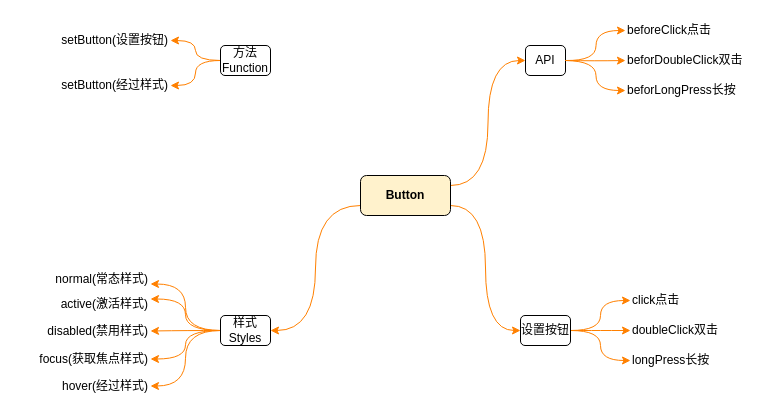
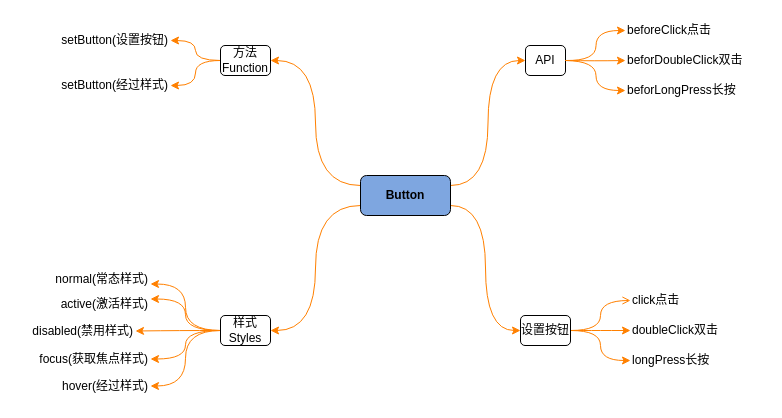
  <mxCell id="0" />
  <mxCell id="1" parent="0" />
  <mxCell id="2" style="edgeStyle=orthogonalEdgeStyle;rounded=0;orthogonalLoop=1;jettySize=auto;html=1;exitX=1;exitY=0.25;exitDx=0;exitDy=0;entryX=0;entryY=0.5;entryDx=0;entryDy=0;curved=1;strokeColor=#FF8000;" edge="1" parent="1" source="6" target="7"><mxGeometry relative="1" as="geometry" /></mxCell>
  <mxCell id="3" style="edgeStyle=orthogonalEdgeStyle;curved=1;rounded=0;orthogonalLoop=1;jettySize=auto;html=1;exitX=1;exitY=0.75;exitDx=0;exitDy=0;entryX=0;entryY=0.5;entryDx=0;entryDy=0;strokeColor=#FF8000;" edge="1" parent="1" source="6" target="11"><mxGeometry relative="1" as="geometry" /></mxCell>
  <mxCell id="4" style="edgeStyle=orthogonalEdgeStyle;curved=1;rounded=0;orthogonalLoop=1;jettySize=auto;html=1;exitX=0;exitY=0.75;exitDx=0;exitDy=0;entryX=1;entryY=0.5;entryDx=0;entryDy=0;strokeColor=#FF8000;" edge="1" parent="1" source="6" target="20"><mxGeometry relative="1" as="geometry" /></mxCell>
- <mxCell id="6" value="Button" style="rounded=1;whiteSpace=wrap;html=1;fillColor=#fff2cc;fontStyle=1;" vertex="1" parent="1"><mxGeometry x="360" y="175" width="90" height="40" as="geometry" /></mxCell>
+ <mxCell id="5" style="edgeStyle=orthogonalEdgeStyle;curved=1;rounded=0;orthogonalLoop=1;jettySize=auto;html=1;exitX=0;exitY=0.25;exitDx=0;exitDy=0;entryX=1;entryY=0.5;entryDx=0;entryDy=0;strokeColor=#FF8000;" edge="1" parent="1" source="6" target="14"><mxGeometry relative="1" as="geometry" /></mxCell>
+ <mxCell id="6" value="Button" style="rounded=1;whiteSpace=wrap;html=1;fillColor=#7EA6E0;fontStyle=1" vertex="1" parent="1"><mxGeometry x="360" y="175" width="90" height="40" as="geometry" /></mxCell>
  <mxCell id="7" value="API" style="text;html=1;strokeColor=default;fillColor=none;align=center;verticalAlign=middle;whiteSpace=wrap;rounded=1;" vertex="1" parent="1"><mxGeometry x="525" y="45" width="40" height="30" as="geometry" /></mxCell>
- <mxCell id="8" style="edgeStyle=orthogonalEdgeStyle;curved=1;rounded=0;orthogonalLoop=1;jettySize=auto;html=1;exitX=1;exitY=0.5;exitDx=0;exitDy=0;entryX=0;entryY=0.5;entryDx=0;entryDy=0;strokeColor=#FF8000;" edge="1" parent="1" source="11" target="21"><mxGeometry relative="1" as="geometry" /></mxCell>
+ <mxCell id="8" style="edgeStyle=orthogonalEdgeStyle;curved=1;rounded=0;orthogonalLoop=1;jettySize=auto;html=1;exitX=1;exitY=0.5;exitDx=0;exitDy=0;entryX=0;entryY=0.5;entryDx=0;entryDy=0;strokeColor=#FF8000;endArrow=open;" edge="1" parent="1" source="11" target="21"><mxGeometry relative="1" as="geometry" /></mxCell>
  <mxCell id="9" style="edgeStyle=orthogonalEdgeStyle;curved=1;rounded=0;orthogonalLoop=1;jettySize=auto;html=1;exitX=1;exitY=0.5;exitDx=0;exitDy=0;entryX=0;entryY=0.5;entryDx=0;entryDy=0;strokeColor=#FF8000;" edge="1" parent="1" source="11" target="22"><mxGeometry relative="1" as="geometry" /></mxCell>
  <mxCell id="10" style="edgeStyle=orthogonalEdgeStyle;curved=1;rounded=0;orthogonalLoop=1;jettySize=auto;html=1;exitX=1;exitY=0.5;exitDx=0;exitDy=0;entryX=0;entryY=0.5;entryDx=0;entryDy=0;strokeColor=#FF8000;" edge="1" parent="1" source="11" target="23"><mxGeometry relative="1" as="geometry" /></mxCell>
  <mxCell id="11" value="设置按钮" style="text;html=1;strokeColor=default;fillColor=none;align=center;verticalAlign=middle;whiteSpace=wrap;rounded=1;" vertex="1" parent="1"><mxGeometry x="520" y="315" width="50" height="30" as="geometry" /></mxCell>
  <mxCell id="12" style="edgeStyle=orthogonalEdgeStyle;curved=1;rounded=0;orthogonalLoop=1;jettySize=auto;html=1;exitX=0;exitY=0.5;exitDx=0;exitDy=0;entryX=1;entryY=0.5;entryDx=0;entryDy=0;strokeColor=#FF8000;" edge="1" parent="1" source="14" target="35"><mxGeometry relative="1" as="geometry" /></mxCell>
  <mxCell id="13" style="edgeStyle=orthogonalEdgeStyle;curved=1;rounded=0;orthogonalLoop=1;jettySize=auto;html=1;exitX=0;exitY=0.5;exitDx=0;exitDy=0;entryX=1;entryY=0.5;entryDx=0;entryDy=0;strokeColor=#FF8000;" edge="1" parent="1" source="14" target="36"><mxGeometry relative="1" as="geometry" /></mxCell>
  <mxCell id="14" value="方法Function" style="text;html=1;strokeColor=default;fillColor=none;align=center;verticalAlign=middle;whiteSpace=wrap;rounded=1;" vertex="1" parent="1"><mxGeometry x="220" y="45" width="50" height="30" as="geometry" /></mxCell>
  <mxCell id="15" style="edgeStyle=orthogonalEdgeStyle;curved=1;rounded=0;orthogonalLoop=1;jettySize=auto;html=1;exitX=0;exitY=0.5;exitDx=0;exitDy=0;entryX=1;entryY=0.75;entryDx=0;entryDy=0;strokeColor=#FF8000;" edge="1" parent="1" source="20" target="31"><mxGeometry relative="1" as="geometry" /></mxCell>
  <mxCell id="16" style="edgeStyle=orthogonalEdgeStyle;curved=1;rounded=0;orthogonalLoop=1;jettySize=auto;html=1;exitX=0;exitY=0.5;exitDx=0;exitDy=0;entryX=1;entryY=0.25;entryDx=0;entryDy=0;strokeColor=#FF8000;" edge="1" parent="1" source="20" target="32"><mxGeometry relative="1" as="geometry" /></mxCell>
  <mxCell id="17" style="edgeStyle=orthogonalEdgeStyle;curved=1;rounded=0;orthogonalLoop=1;jettySize=auto;html=1;exitX=0;exitY=0.5;exitDx=0;exitDy=0;entryX=1;entryY=0.5;entryDx=0;entryDy=0;strokeColor=#FF8000;" edge="1" parent="1" source="20" target="33"><mxGeometry relative="1" as="geometry" /></mxCell>
  <mxCell id="18" style="edgeStyle=orthogonalEdgeStyle;curved=1;rounded=0;orthogonalLoop=1;jettySize=auto;html=1;exitX=0;exitY=0.5;exitDx=0;exitDy=0;entryX=1;entryY=0.5;entryDx=0;entryDy=0;strokeColor=#FF8000;" edge="1" parent="1" source="20" target="34"><mxGeometry relative="1" as="geometry" /></mxCell>
  <mxCell id="19" style="edgeStyle=orthogonalEdgeStyle;curved=1;rounded=0;orthogonalLoop=1;jettySize=auto;html=1;exitX=0;exitY=0.5;exitDx=0;exitDy=0;entryX=1;entryY=0.5;entryDx=0;entryDy=0;strokeColor=#FF8000;" edge="1" parent="1" source="20" target="30"><mxGeometry relative="1" as="geometry" /></mxCell>
  <mxCell id="20" value="样式Styles" style="text;html=1;strokeColor=default;fillColor=none;align=center;verticalAlign=middle;whiteSpace=wrap;rounded=1;" vertex="1" parent="1"><mxGeometry x="220" y="315" width="50" height="30" as="geometry" /></mxCell>
  <mxCell id="21" value="&lt;div&gt;click点击&lt;/div&gt;" style="text;html=1;strokeColor=none;fillColor=none;align=left;verticalAlign=middle;whiteSpace=wrap;rounded=0;" vertex="1" parent="1"><mxGeometry x="630" y="290" width="110" height="20" as="geometry" /></mxCell>
  <mxCell id="22" value="doubleClick双击" style="text;html=1;strokeColor=none;fillColor=none;align=left;verticalAlign=middle;whiteSpace=wrap;rounded=0;" vertex="1" parent="1"><mxGeometry x="630" y="320" width="110" height="20" as="geometry" /></mxCell>
  <mxCell id="23" value="longPress长按" style="text;html=1;strokeColor=none;fillColor=none;align=left;verticalAlign=middle;whiteSpace=wrap;rounded=0;" vertex="1" parent="1"><mxGeometry x="630" y="350" width="110" height="20" as="geometry" /></mxCell>
  <mxCell id="24" style="edgeStyle=orthogonalEdgeStyle;curved=1;rounded=0;orthogonalLoop=1;jettySize=auto;html=1;exitX=1;exitY=0.5;exitDx=0;exitDy=0;entryX=0;entryY=0.5;entryDx=0;entryDy=0;strokeColor=#FF8000;" edge="1" parent="1" target="27"><mxGeometry relative="1" as="geometry"><mxPoint x="565" y="60" as="sourcePoint" /></mxGeometry></mxCell>
  <mxCell id="25" style="edgeStyle=orthogonalEdgeStyle;curved=1;rounded=0;orthogonalLoop=1;jettySize=auto;html=1;exitX=1;exitY=0.5;exitDx=0;exitDy=0;entryX=0;entryY=0.5;entryDx=0;entryDy=0;strokeColor=#FF8000;" edge="1" parent="1" target="28"><mxGeometry relative="1" as="geometry"><mxPoint x="565" y="60" as="sourcePoint" /></mxGeometry></mxCell>
  <mxCell id="26" style="edgeStyle=orthogonalEdgeStyle;curved=1;rounded=0;orthogonalLoop=1;jettySize=auto;html=1;exitX=1;exitY=0.5;exitDx=0;exitDy=0;entryX=0;entryY=0.5;entryDx=0;entryDy=0;strokeColor=#FF8000;" edge="1" parent="1" target="29"><mxGeometry relative="1" as="geometry"><mxPoint x="565" y="60" as="sourcePoint" /></mxGeometry></mxCell>
  <mxCell id="27" value="&lt;div&gt;beforeClick点击&lt;/div&gt;" style="text;html=1;strokeColor=none;fillColor=none;align=left;verticalAlign=middle;whiteSpace=wrap;rounded=0;" vertex="1" parent="1"><mxGeometry x="625" y="20" width="110" height="20" as="geometry" /></mxCell>
  <mxCell id="28" value="beforDoubleClick双击" style="text;html=1;strokeColor=none;fillColor=none;align=left;verticalAlign=middle;whiteSpace=wrap;rounded=0;" vertex="1" parent="1"><mxGeometry x="625" y="50" width="125" height="20" as="geometry" /></mxCell>
  <mxCell id="29" value="beforLongPress长按" style="text;html=1;strokeColor=none;fillColor=none;align=left;verticalAlign=middle;whiteSpace=wrap;rounded=0;" vertex="1" parent="1"><mxGeometry x="625" y="80" width="135" height="20" as="geometry" /></mxCell>
  <mxCell id="30" value="&lt;div&gt;&amp;nbsp; &amp;nbsp;hover(经过样式)&lt;/div&gt;" style="text;html=1;strokeColor=none;fillColor=none;align=right;verticalAlign=middle;whiteSpace=wrap;rounded=0;" vertex="1" parent="1"><mxGeometry x="40" y="375.5" width="110" height="20" as="geometry" /></mxCell>
  <mxCell id="31" value="normal(常态样式)" style="text;html=1;strokeColor=none;fillColor=none;align=right;verticalAlign=middle;whiteSpace=wrap;rounded=0;" vertex="1" parent="1"><mxGeometry x="40" y="268.5" width="110" height="20" as="geometry" /></mxCell>
  <mxCell id="32" value="active(激活样式)" style="text;html=1;strokeColor=none;fillColor=none;align=right;verticalAlign=middle;whiteSpace=wrap;rounded=0;" vertex="1" parent="1"><mxGeometry x="40" y="293.5" width="110" height="20" as="geometry" /></mxCell>
- <mxCell id="33" value="disabled(禁用样式)" style="text;html=1;strokeColor=none;fillColor=none;align=right;verticalAlign=middle;whiteSpace=wrap;rounded=0;" vertex="1" parent="1"><mxGeometry x="40" y="320.5" width="110" height="20" as="geometry" /></mxCell>
+ <mxCell id="33" value="disabled(禁用样式)" style="text;html=1;strokeColor=none;fillColor=none;align=right;verticalAlign=middle;whiteSpace=wrap;rounded=0;" vertex="1" parent="1"><mxGeometry x="25" y="320.5" width="110" height="20" as="geometry" /></mxCell>
  <mxCell id="34" value="focus(获取焦点样式)" style="text;html=1;strokeColor=none;fillColor=none;align=right;verticalAlign=middle;whiteSpace=wrap;rounded=0;" vertex="1" parent="1"><mxGeometry y="348.5" width="130" height="20" as="geometry" x="20" /></mxCell>
  <mxCell id="35" value="setButton(设置按钮)" style="text;html=1;strokeColor=none;fillColor=none;align=right;verticalAlign=middle;whiteSpace=wrap;rounded=0;" vertex="1" parent="1"><mxGeometry x="60" y="30" width="110" height="20" as="geometry" /></mxCell>
  <mxCell id="36" value="setButton(经过样式)" style="text;html=1;strokeColor=none;fillColor=none;align=right;verticalAlign=middle;whiteSpace=wrap;rounded=0;" vertex="1" parent="1"><mxGeometry y="75" width="150" height="20" as="geometry" x="20" /></mxCell>
